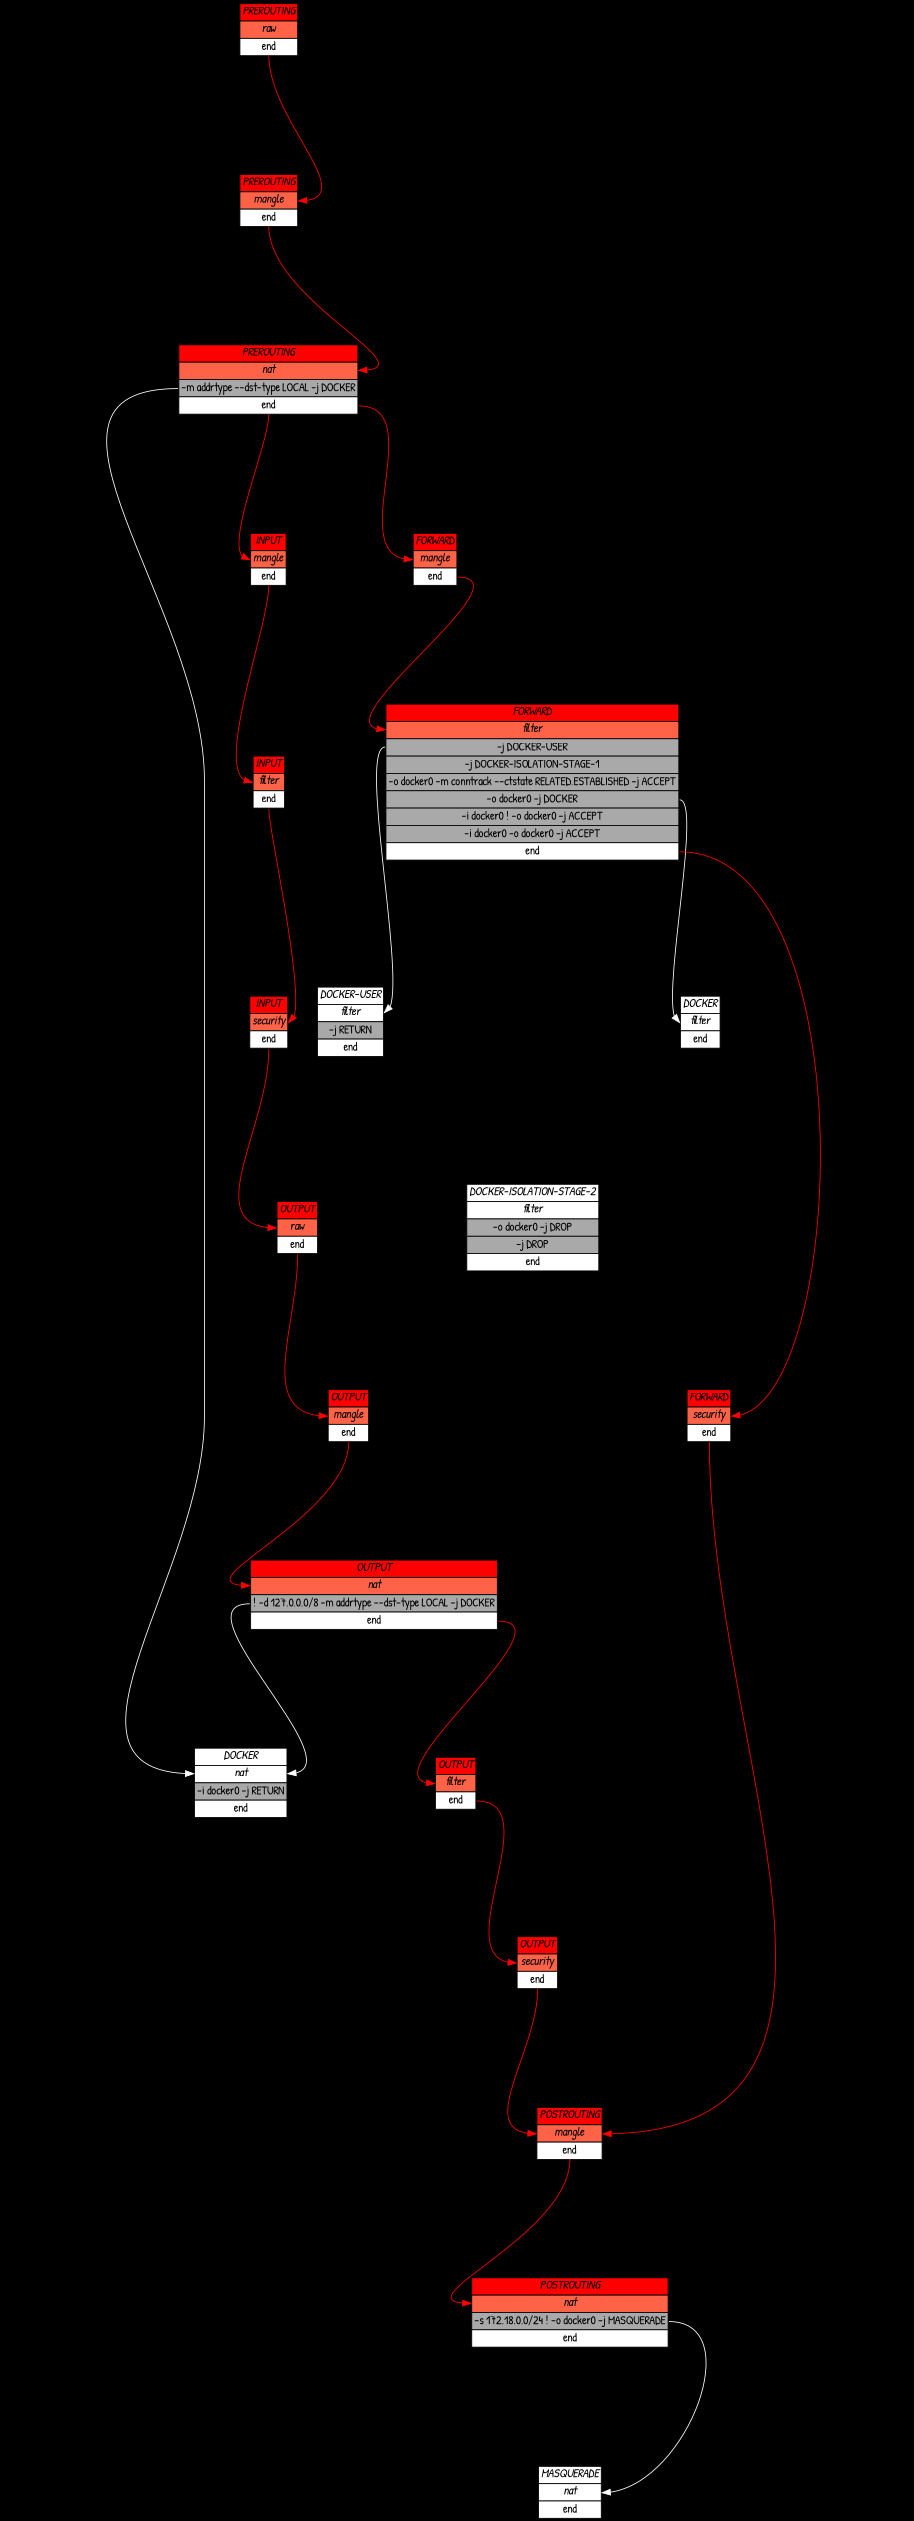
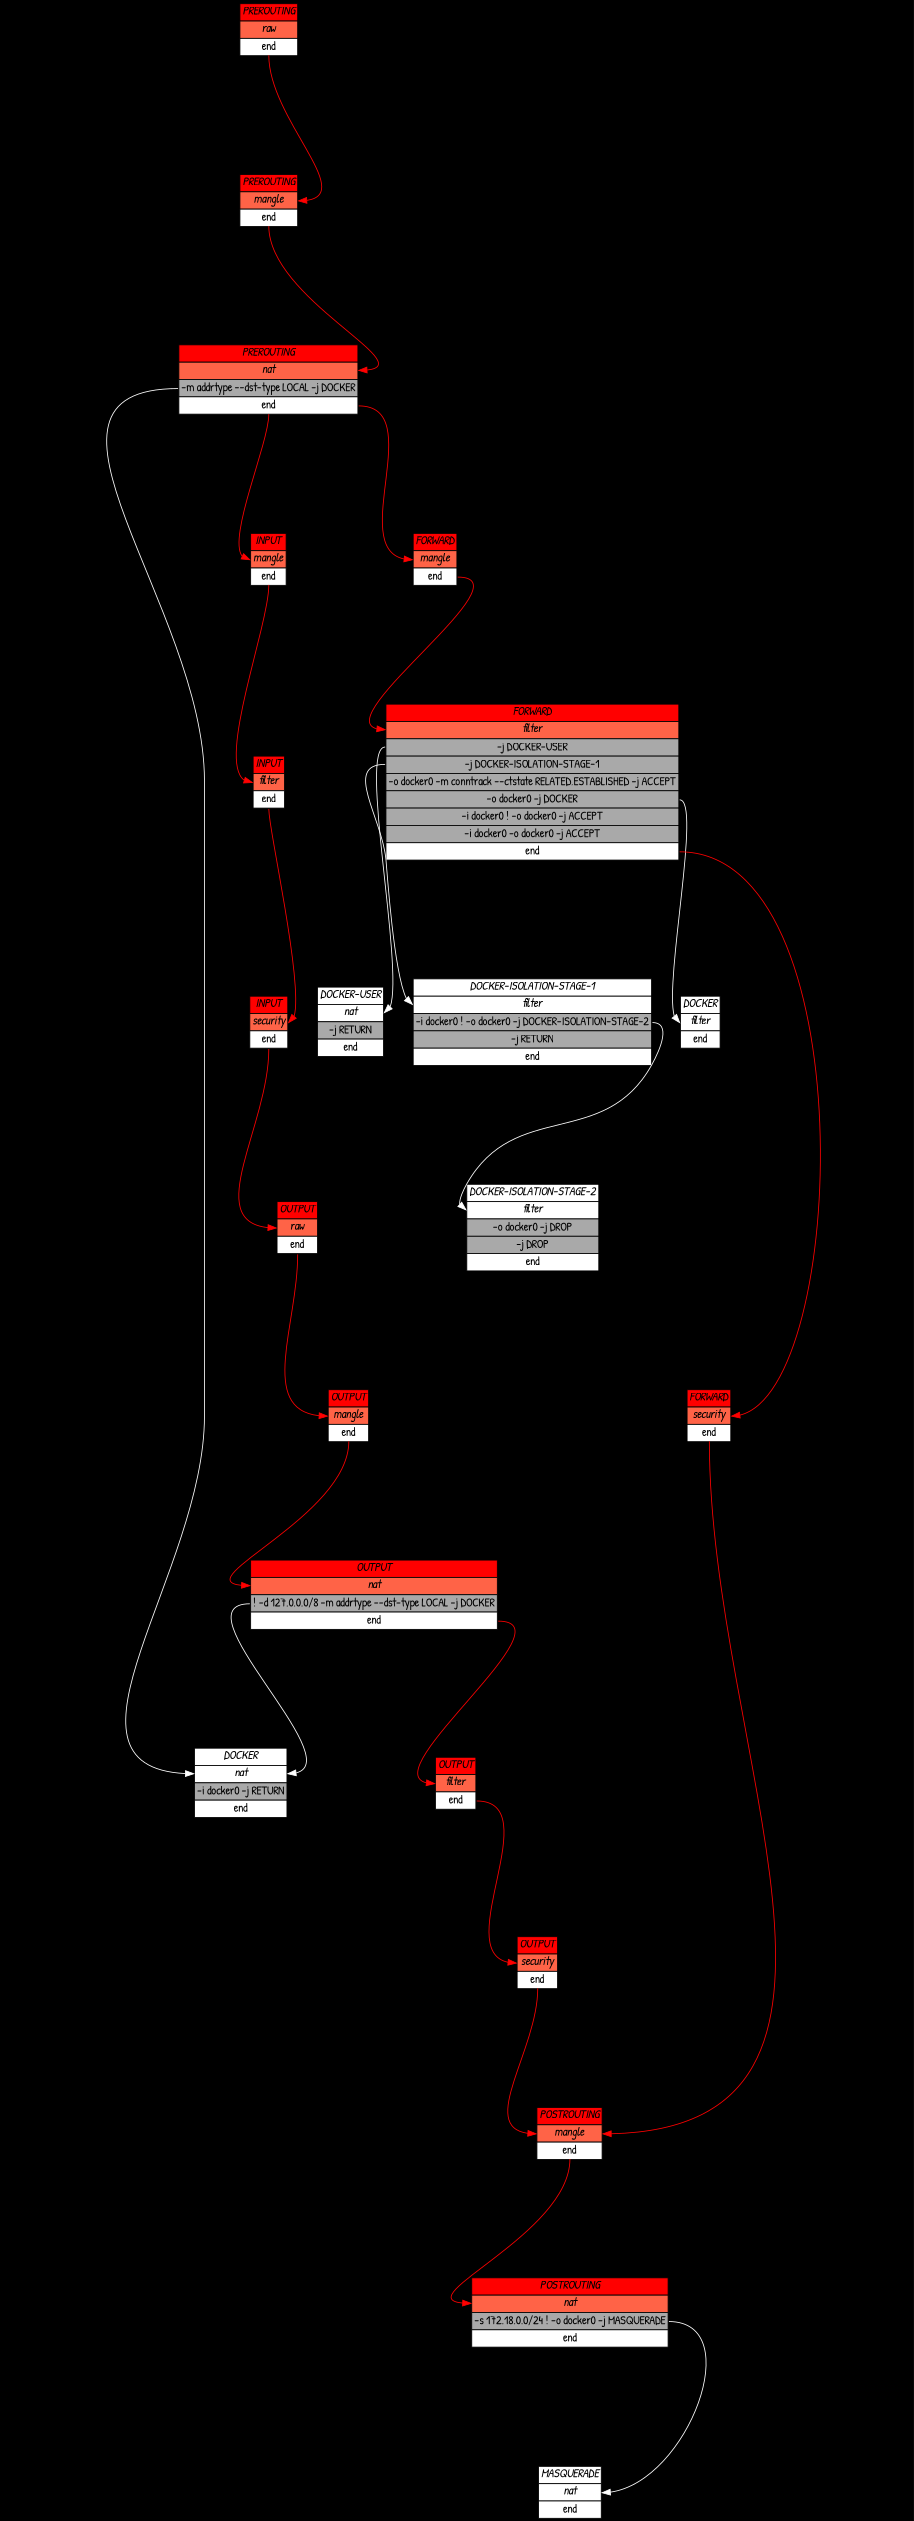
  digraph {
    bgcolor=black
    fontname="Patrick Hand"
    nodesep=0.5
    rankdir=TB
    ranksep=2
    node [fontname="Patrick Hand" shape=plain]
    edge [color=red fontname="Patrick Hand" headport=begin tailport=end]
    n1 [label=<<table border="0" cellborder="1" cellspacing="0"> <tr><td bgcolor="red"><i>PREROUTING</i></td></tr> <tr><td port="begin" bgcolor="tomato"><i>raw</i></td></tr><tr><td port="end" bgcolor="white">end</td></tr></table>>]
    n2 [label=<<table border="0" cellborder="1" cellspacing="0"> <tr><td bgcolor="red"><i>PREROUTING</i></td></tr> <tr><td port="begin" bgcolor="tomato"><i>mangle</i></td></tr><tr><td port="end" bgcolor="white">end</td></tr></table>>]
    n3 [label=<<table border="0" cellborder="1" cellspacing="0"> <tr><td bgcolor="red"><i>PREROUTING</i></td></tr> <tr><td port="begin" bgcolor="tomato"><i>nat</i></td></tr> <tr><td port="rule_0" bgcolor="darkgrey">-m addrtype --dst-type LOCAL -j DOCKER</td></tr><tr><td port="end" bgcolor="white">end</td></tr></table>>]
    n4 [label=<<table border="0" cellborder="1" cellspacing="0"> <tr><td bgcolor="red"><i>OUTPUT</i></td></tr> <tr><td port="begin" bgcolor="tomato"><i>raw</i></td></tr><tr><td port="end" bgcolor="white">end</td></tr></table>>]
    n5 [label=<<table border="0" cellborder="1" cellspacing="0"> <tr><td bgcolor="red"><i>OUTPUT</i></td></tr> <tr><td port="begin" bgcolor="tomato"><i>mangle</i></td></tr><tr><td port="end" bgcolor="white">end</td></tr></table>>]
    n6 [label=<<table border="0" cellborder="1" cellspacing="0"> <tr><td bgcolor="red"><i>OUTPUT</i></td></tr> <tr><td port="begin" bgcolor="tomato"><i>nat</i></td></tr> <tr><td port="rule_0" bgcolor="darkgrey">! -d 127.0.0.0/8 -m addrtype --dst-type LOCAL -j DOCKER</td></tr><tr><td port="end" bgcolor="white">end</td></tr></table>>]
    n7 [label=<<table border="0" cellborder="1" cellspacing="0"> <tr><td bgcolor="red"><i>INPUT</i></td></tr> <tr><td port="begin" bgcolor="tomato"><i>filter</i></td></tr><tr><td port="end" bgcolor="white">end</td></tr></table>>]
    n8 [label=<<table border="0" cellborder="1" cellspacing="0"> <tr><td bgcolor="red"><i>INPUT</i></td></tr> <tr><td port="begin" bgcolor="tomato"><i>security</i></td></tr><tr><td port="end" bgcolor="white">end</td></tr></table>>]
    n9 [label=<<table border="0" cellborder="1" cellspacing="0"> <tr><td bgcolor="red"><i>OUTPUT</i></td></tr> <tr><td port="begin" bgcolor="tomato"><i>filter</i></td></tr><tr><td port="end" bgcolor="white">end</td></tr></table>>]
    n10 [label=<<table border="0" cellborder="1" cellspacing="0"> <tr><td bgcolor="red"><i>OUTPUT</i></td></tr> <tr><td port="begin" bgcolor="tomato"><i>security</i></td></tr><tr><td port="end" bgcolor="white">end</td></tr></table>>]
    n11 [label=<<table border="0" cellborder="1" cellspacing="0"> <tr><td bgcolor="red"><i>POSTROUTING</i></td></tr> <tr><td port="begin" bgcolor="tomato"><i>mangle</i></td></tr><tr><td port="end" bgcolor="white">end</td></tr></table>>]
    n12 [label=<<table border="0" cellborder="1" cellspacing="0"> <tr><td bgcolor="red"><i>FORWARD</i></td></tr> <tr><td port="begin" bgcolor="tomato"><i>filter</i></td></tr> <tr><td port="rule_0" bgcolor="darkgrey">-j DOCKER-USER</td></tr> <tr><td port="rule_1" bgcolor="darkgrey">-j DOCKER-ISOLATION-STAGE-1</td></tr> <tr><td port="rule_2" bgcolor="darkgrey">-o docker0 -m conntrack --ctstate RELATED,ESTABLISHED -j ACCEPT</td></tr> <tr><td port="rule_3" bgcolor="darkgrey">-o docker0 -j DOCKER</td></tr> <tr><td port="rule_4" bgcolor="darkgrey">-i docker0 ! -o docker0 -j ACCEPT</td></tr> <tr><td port="rule_5" bgcolor="darkgrey">-i docker0 -o docker0 -j ACCEPT</td></tr><tr><td port="end" bgcolor="white">end</td></tr></table>>]
-   n13 [label=<<table border="0" cellborder="1" cellspacing="0"> <tr><td bgcolor="white"><i>DOCKER-USER</i></td></tr> <tr><td port="begin" bgcolor="white"><i>filter</i></td></tr> <tr><td port="rule_0" bgcolor="darkgrey">-j RETURN</td></tr><tr><td port="end" bgcolor="white">end</td></tr></table>>]
+   n13 [label=<<table border="0" cellborder="1" cellspacing="0"> <tr><td bgcolor="white"><i>DOCKER-USER</i></td></tr> <tr><td port="begin" bgcolor="white"><i>nat</i></td></tr> <tr><td port="rule_0" bgcolor="darkgrey">-j RETURN</td></tr><tr><td port="end" bgcolor="white">end</td></tr></table>>]
+   n14 [label=<<table border="0" cellborder="1" cellspacing="0"> <tr><td bgcolor="white"><i>DOCKER-ISOLATION-STAGE-1</i></td></tr> <tr><td port="begin" bgcolor="white"><i>filter</i></td></tr> <tr><td port="rule_0" bgcolor="darkgrey">-i docker0 ! -o docker0 -j DOCKER-ISOLATION-STAGE-2</td></tr> <tr><td port="rule_1" bgcolor="darkgrey">-j RETURN</td></tr><tr><td port="end" bgcolor="white">end</td></tr></table>>]
    n15 [label=<<table border="0" cellborder="1" cellspacing="0"> <tr><td bgcolor="white"><i>DOCKER</i></td></tr> <tr><td port="begin" bgcolor="white"><i>filter</i></td></tr><tr><td port="end" bgcolor="white">end</td></tr></table>>]
    n16 [label=<<table border="0" cellborder="1" cellspacing="0"> <tr><td bgcolor="red"><i>FORWARD</i></td></tr> <tr><td port="begin" bgcolor="tomato"><i>security</i></td></tr><tr><td port="end" bgcolor="white">end</td></tr></table>>]
    n17 [label=<<table border="0" cellborder="1" cellspacing="0"> <tr><td bgcolor="white"><i>DOCKER-ISOLATION-STAGE-2</i></td></tr> <tr><td port="begin" bgcolor="white"><i>filter</i></td></tr> <tr><td port="rule_0" bgcolor="darkgrey">-o docker0 -j DROP</td></tr> <tr><td port="rule_1" bgcolor="darkgrey">-j DROP</td></tr><tr><td port="end" bgcolor="white">end</td></tr></table>>]
    n18 [label=<<table border="0" cellborder="1" cellspacing="0"> <tr><td bgcolor="white"><i>DOCKER</i></td></tr> <tr><td port="begin" bgcolor="white"><i>nat</i></td></tr> <tr><td port="rule_0" bgcolor="darkgrey">-i docker0 -j RETURN</td></tr><tr><td port="end" bgcolor="white">end</td></tr></table>>]
    n19 [label=<<table border="0" cellborder="1" cellspacing="0"> <tr><td bgcolor="red"><i>INPUT</i></td></tr> <tr><td port="begin" bgcolor="tomato"><i>mangle</i></td></tr><tr><td port="end" bgcolor="white">end</td></tr></table>>]
    n20 [label=<<table border="0" cellborder="1" cellspacing="0"> <tr><td bgcolor="red"><i>FORWARD</i></td></tr> <tr><td port="begin" bgcolor="tomato"><i>mangle</i></td></tr><tr><td port="end" bgcolor="white">end</td></tr></table>>]
    n21 [label=<<table border="0" cellborder="1" cellspacing="0"> <tr><td bgcolor="red"><i>POSTROUTING</i></td></tr> <tr><td port="begin" bgcolor="tomato"><i>nat</i></td></tr> <tr><td port="rule_0" bgcolor="darkgrey">-s 172.18.0.0/24 ! -o docker0 -j MASQUERADE</td></tr><tr><td port="end" bgcolor="white">end</td></tr></table>>]
    n22 [label=<<table border="0" cellborder="1" cellspacing="0"> <tr><td bgcolor="white"><i>MASQUERADE</i></td></tr> <tr><td port="begin" bgcolor="white"><i>nat</i></td></tr><tr><td port="end" bgcolor="white">end</td></tr></table>>]
    n1 -> n2
    n2 -> n3
    n3 -> n18 [color=white tailport=rule_0]
    n3 -> n19
    n3 -> n20
    n4 -> n5
    n5 -> n6
    n6 -> n9
    n6 -> n18 [color=white tailport=rule_0]
    n7 -> n8
    n8 -> n4
    n9 -> n10
    n10 -> n11
    n11 -> n21
    n12 -> n13 [color=white tailport=rule_0]
+   n12 -> n14 [color=white tailport=rule_1]
    n12 -> n15 [color=white tailport=rule_3]
    n12 -> n16
+   n14 -> n17 [color=white tailport=rule_0]
    n16 -> n11
    n19 -> n7
    n20 -> n12
    n21 -> n22 [color=white tailport=rule_0]
  }
